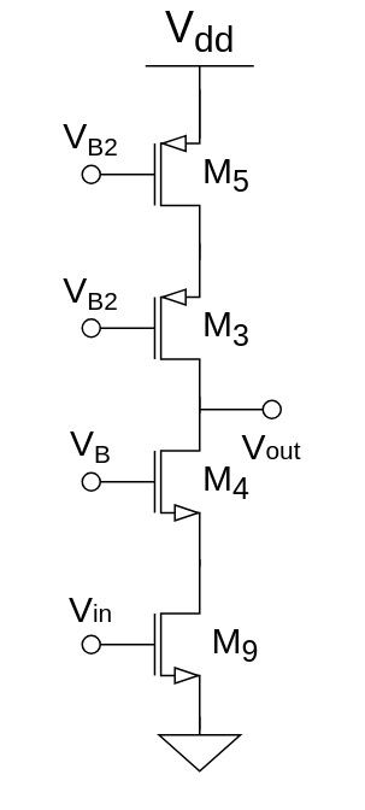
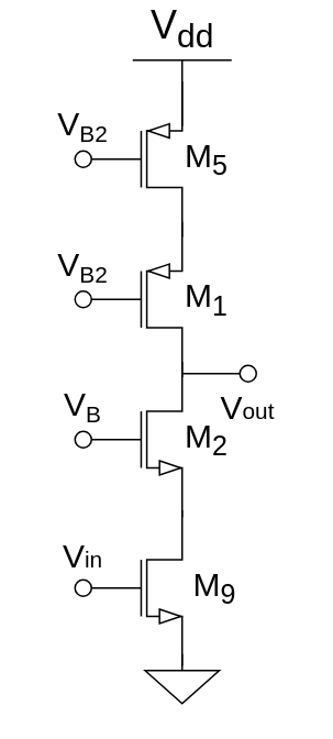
  <mxCell id="0" />
  <mxCell id="1" parent="0" />
  <mxCell id="2" value="" style="verticalLabelPosition=bottom;shadow=0;dashed=0;align=center;html=1;verticalAlign=top;shape=mxgraph.electrical.transistors.nmos;pointerEvents=1;" vertex="1" parent="1"><mxGeometry x="50" y="290" width="60" height="100" as="geometry" /></mxCell>
  <mxCell id="3" value="" style="verticalLabelPosition=bottom;shadow=0;dashed=0;align=center;html=1;verticalAlign=top;shape=mxgraph.electrical.transistors.nmos;pointerEvents=1;" vertex="1" parent="1"><mxGeometry x="50" y="200" width="60" height="100" as="geometry" /></mxCell>
  <mxCell id="4" value="" style="pointerEvents=1;verticalLabelPosition=bottom;shadow=0;dashed=0;align=center;html=1;verticalAlign=top;shape=mxgraph.electrical.signal_sources.signal_ground;" vertex="1" parent="1"><mxGeometry x="87.5" y="380" width="45" height="30" as="geometry" /></mxCell>
  <mxCell id="5" value="V&lt;sub&gt;dd&lt;/sub&gt;" style="verticalLabelPosition=top;verticalAlign=bottom;shape=mxgraph.electrical.signal_sources.vdd;shadow=0;dashed=0;align=center;strokeWidth=1;fontSize=24;html=1;flipV=1;" vertex="1" parent="1"><mxGeometry x="80" y="20" width="60" height="40" as="geometry" /></mxCell>
  <mxCell id="6" value="" style="endArrow=none;html=1;strokeWidth=1;rounded=0;" edge="1" parent="1"><mxGeometry width="100" relative="1" as="geometry"><mxPoint x="110" y="210" as="sourcePoint" /><mxPoint x="150" y="210" as="targetPoint" /></mxGeometry></mxCell>
  <mxCell id="7" value="" style="verticalLabelPosition=bottom;shadow=0;dashed=0;align=center;html=1;verticalAlign=top;strokeWidth=1;shape=ellipse;" vertex="1" parent="1"><mxGeometry x="145" y="205" width="10" height="10" as="geometry" /></mxCell>
  <mxCell id="8" value="" style="verticalLabelPosition=bottom;shadow=0;dashed=0;align=center;html=1;verticalAlign=top;strokeWidth=1;shape=ellipse;" vertex="1" parent="1"><mxGeometry x="45" y="245" width="10" height="10" as="geometry" /></mxCell>
  <mxCell id="9" value="" style="verticalLabelPosition=bottom;shadow=0;dashed=0;align=center;html=1;verticalAlign=top;strokeWidth=1;shape=ellipse;" vertex="1" parent="1"><mxGeometry x="45" y="335" width="10" height="10" as="geometry" /></mxCell>
  <mxCell id="10" value="&lt;span style=&quot;font-size: 20px;&quot;&gt;V&lt;/span&gt;&lt;span style=&quot;font-size: 16.667px;&quot;&gt;&lt;sub&gt;B&lt;/sub&gt;&lt;/span&gt;" style="text;html=1;align=center;verticalAlign=middle;whiteSpace=wrap;rounded=0;" vertex="1" parent="1"><mxGeometry x="20" y="215" width="60" height="30" as="geometry" /></mxCell>
  <mxCell id="11" value="&lt;span style=&quot;font-size: 20px;&quot;&gt;V&lt;/span&gt;&lt;span style=&quot;font-size: 13.889px;&quot;&gt;in&lt;/span&gt;" style="text;html=1;align=center;verticalAlign=middle;whiteSpace=wrap;rounded=0;" vertex="1" parent="1"><mxGeometry x="20" y="305" width="60" height="30" as="geometry" /></mxCell>
  <mxCell id="12" value="&lt;span style=&quot;font-size: 20px;&quot;&gt;V&lt;/span&gt;&lt;span style=&quot;font-size: 13.889px;&quot;&gt;out&lt;/span&gt;" style="text;html=1;align=center;verticalAlign=middle;whiteSpace=wrap;rounded=0;" vertex="1" parent="1"><mxGeometry x="120" y="215" width="60" height="30" as="geometry" /></mxCell>
  <mxCell id="13" value="&lt;span style=&quot;font-size: 20px;&quot;&gt;M&lt;sub&gt;9&lt;/sub&gt;&lt;/span&gt;" style="text;html=1;align=center;verticalAlign=middle;whiteSpace=wrap;rounded=0;" vertex="1" parent="1"><mxGeometry x="100" y="325" width="60" height="30" as="geometry" /></mxCell>
- <mxCell id="14" value="&lt;span style=&quot;font-size: 20px;&quot;&gt;M&lt;sub&gt;4&lt;/sub&gt;&lt;/span&gt;" style="text;html=1;align=center;verticalAlign=middle;whiteSpace=wrap;rounded=0;" vertex="1" parent="1"><mxGeometry x="95" y="235" width="60" height="30" as="geometry" /></mxCell>
+ <mxCell id="14" value="&lt;span style=&quot;font-size: 20px;&quot;&gt;M&lt;sub&gt;2&lt;/sub&gt;&lt;/span&gt;" style="text;html=1;align=center;verticalAlign=middle;whiteSpace=wrap;rounded=0;" vertex="1" parent="1"><mxGeometry x="95" y="235" width="60" height="30" as="geometry" /></mxCell>
  <mxCell id="15" value="&lt;span style=&quot;font-size: 20px;&quot;&gt;V&lt;/span&gt;&lt;span style=&quot;font-size: 16.667px;&quot;&gt;&lt;sub&gt;B2&lt;/sub&gt;&lt;/span&gt;" style="text;html=1;align=center;verticalAlign=middle;whiteSpace=wrap;rounded=0;" vertex="1" parent="1"><mxGeometry x="20" y="130" width="60" height="30" as="geometry" /></mxCell>
  <mxCell id="16" value="" style="verticalLabelPosition=bottom;shadow=0;dashed=0;align=center;html=1;verticalAlign=top;shape=mxgraph.electrical.transistors.pmos;pointerEvents=1;" vertex="1" parent="1"><mxGeometry x="50" y="115" width="60" height="100" as="geometry" /></mxCell>
  <mxCell id="17" value="" style="verticalLabelPosition=bottom;shadow=0;dashed=0;align=center;html=1;verticalAlign=top;strokeWidth=1;shape=ellipse;" vertex="1" parent="1"><mxGeometry x="45" y="160" width="10" height="10" as="geometry" /></mxCell>
- <mxCell id="18" value="&lt;span style=&quot;font-size: 20px;&quot;&gt;M&lt;/span&gt;&lt;font style=&quot;font-size: 20px;&quot;&gt;&lt;sub&gt;3&lt;/sub&gt;&lt;/font&gt;" style="text;html=1;align=center;verticalAlign=middle;whiteSpace=wrap;rounded=0;" vertex="1" parent="1"><mxGeometry x="95" y="150" width="60" height="30" as="geometry" /></mxCell>
+ <mxCell id="18" value="&lt;span style=&quot;font-size: 20px;&quot;&gt;M&lt;/span&gt;&lt;font style=&quot;font-size: 20px;&quot;&gt;&lt;sub&gt;1&lt;/sub&gt;&lt;/font&gt;" style="text;html=1;align=center;verticalAlign=middle;whiteSpace=wrap;rounded=0;" vertex="1" parent="1"><mxGeometry x="95" y="150" width="60" height="30" as="geometry" /></mxCell>
  <mxCell id="19" value="" style="verticalLabelPosition=bottom;shadow=0;dashed=0;align=center;html=1;verticalAlign=top;shape=mxgraph.electrical.transistors.pmos;pointerEvents=1;" vertex="1" parent="1"><mxGeometry x="50" y="30" width="60" height="100" as="geometry" /></mxCell>
  <mxCell id="20" value="&lt;span style=&quot;font-size: 20px;&quot;&gt;V&lt;/span&gt;&lt;span style=&quot;font-size: 16.667px;&quot;&gt;&lt;sub&gt;B2&lt;/sub&gt;&lt;/span&gt;" style="text;html=1;align=center;verticalAlign=middle;whiteSpace=wrap;rounded=0;" vertex="1" parent="1"><mxGeometry x="20" y="45" width="60" height="30" as="geometry" /></mxCell>
  <mxCell id="21" value="" style="verticalLabelPosition=bottom;shadow=0;dashed=0;align=center;html=1;verticalAlign=top;strokeWidth=1;shape=ellipse;" vertex="1" parent="1"><mxGeometry x="45" y="75" width="10" height="10" as="geometry" /></mxCell>
  <mxCell id="22" value="&lt;span style=&quot;font-size: 20px;&quot;&gt;M&lt;sub&gt;5&lt;/sub&gt;&lt;/span&gt;" style="text;html=1;align=center;verticalAlign=middle;whiteSpace=wrap;rounded=0;" vertex="1" parent="1"><mxGeometry x="95" y="65" width="60" height="30" as="geometry" /></mxCell>
